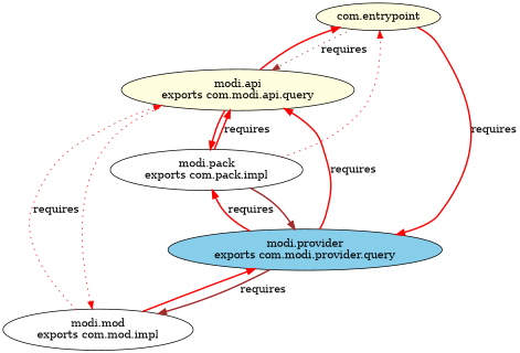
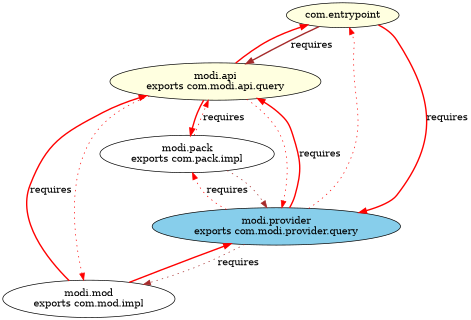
  digraph {
    fontname="DejaVu Serif"
    node [fillcolor=lightyellow fontname="DejaVu Serif" style=filled]
    edge [color=red fontname="DejaVu Serif" style=dotted]
    n1 [label="com.entrypoint"]
    "modi.api\nexports com.modi.api.query"
    "modi.provider\nexports com.modi.provider.query" [fillcolor=skyblue]
    "modi.mod\nexports com.mod.impl" [fillcolor=white]
    "modi.pack\nexports com.pack.impl" [fillcolor=white]
-   n1 -> "modi.api\nexports com.modi.api.query" [color=brown label=requires]
+   n1 -> "modi.api\nexports com.modi.api.query" [color=brown label=requires style=bold]
    n1 -> "modi.provider\nexports com.modi.provider.query" [label=requires style=bold]
    "modi.api\nexports com.modi.api.query" -> n1 [style=bold]
+   "modi.api\nexports com.modi.api.query" -> "modi.provider\nexports com.modi.provider.query"
    "modi.api\nexports com.modi.api.query" -> "modi.mod\nexports com.mod.impl"
    "modi.api\nexports com.modi.api.query" -> "modi.pack\nexports com.pack.impl" [style=bold]
-   "modi.pack\nexports com.pack.impl" -> n1
+   "modi.provider\nexports com.modi.provider.query" -> n1
    "modi.provider\nexports com.modi.provider.query" -> "modi.api\nexports com.modi.api.query" [label=requires style=bold]
-   "modi.provider\nexports com.modi.provider.query" -> "modi.mod\nexports com.mod.impl" [color=brown label=requires style=bold]
-   "modi.provider\nexports com.modi.provider.query" -> "modi.pack\nexports com.pack.impl" [label=requires style=bold]
-   "modi.mod\nexports com.mod.impl" -> "modi.api\nexports com.modi.api.query" [label=requires]
+   "modi.provider\nexports com.modi.provider.query" -> "modi.mod\nexports com.mod.impl" [color=brown label=requires]
+   "modi.provider\nexports com.modi.provider.query" -> "modi.pack\nexports com.pack.impl" [label=requires]
+   "modi.mod\nexports com.mod.impl" -> "modi.api\nexports com.modi.api.query" [label=requires style=bold]
    "modi.mod\nexports com.mod.impl" -> "modi.provider\nexports com.modi.provider.query" [style=bold]
-   "modi.pack\nexports com.pack.impl" -> "modi.api\nexports com.modi.api.query" [label=requires style=bold]
-   "modi.pack\nexports com.pack.impl" -> "modi.provider\nexports com.modi.provider.query" [color=brown style=bold]
+   "modi.pack\nexports com.pack.impl" -> "modi.api\nexports com.modi.api.query" [label=requires]
+   "modi.pack\nexports com.pack.impl" -> "modi.provider\nexports com.modi.provider.query" [color=brown]
  }
